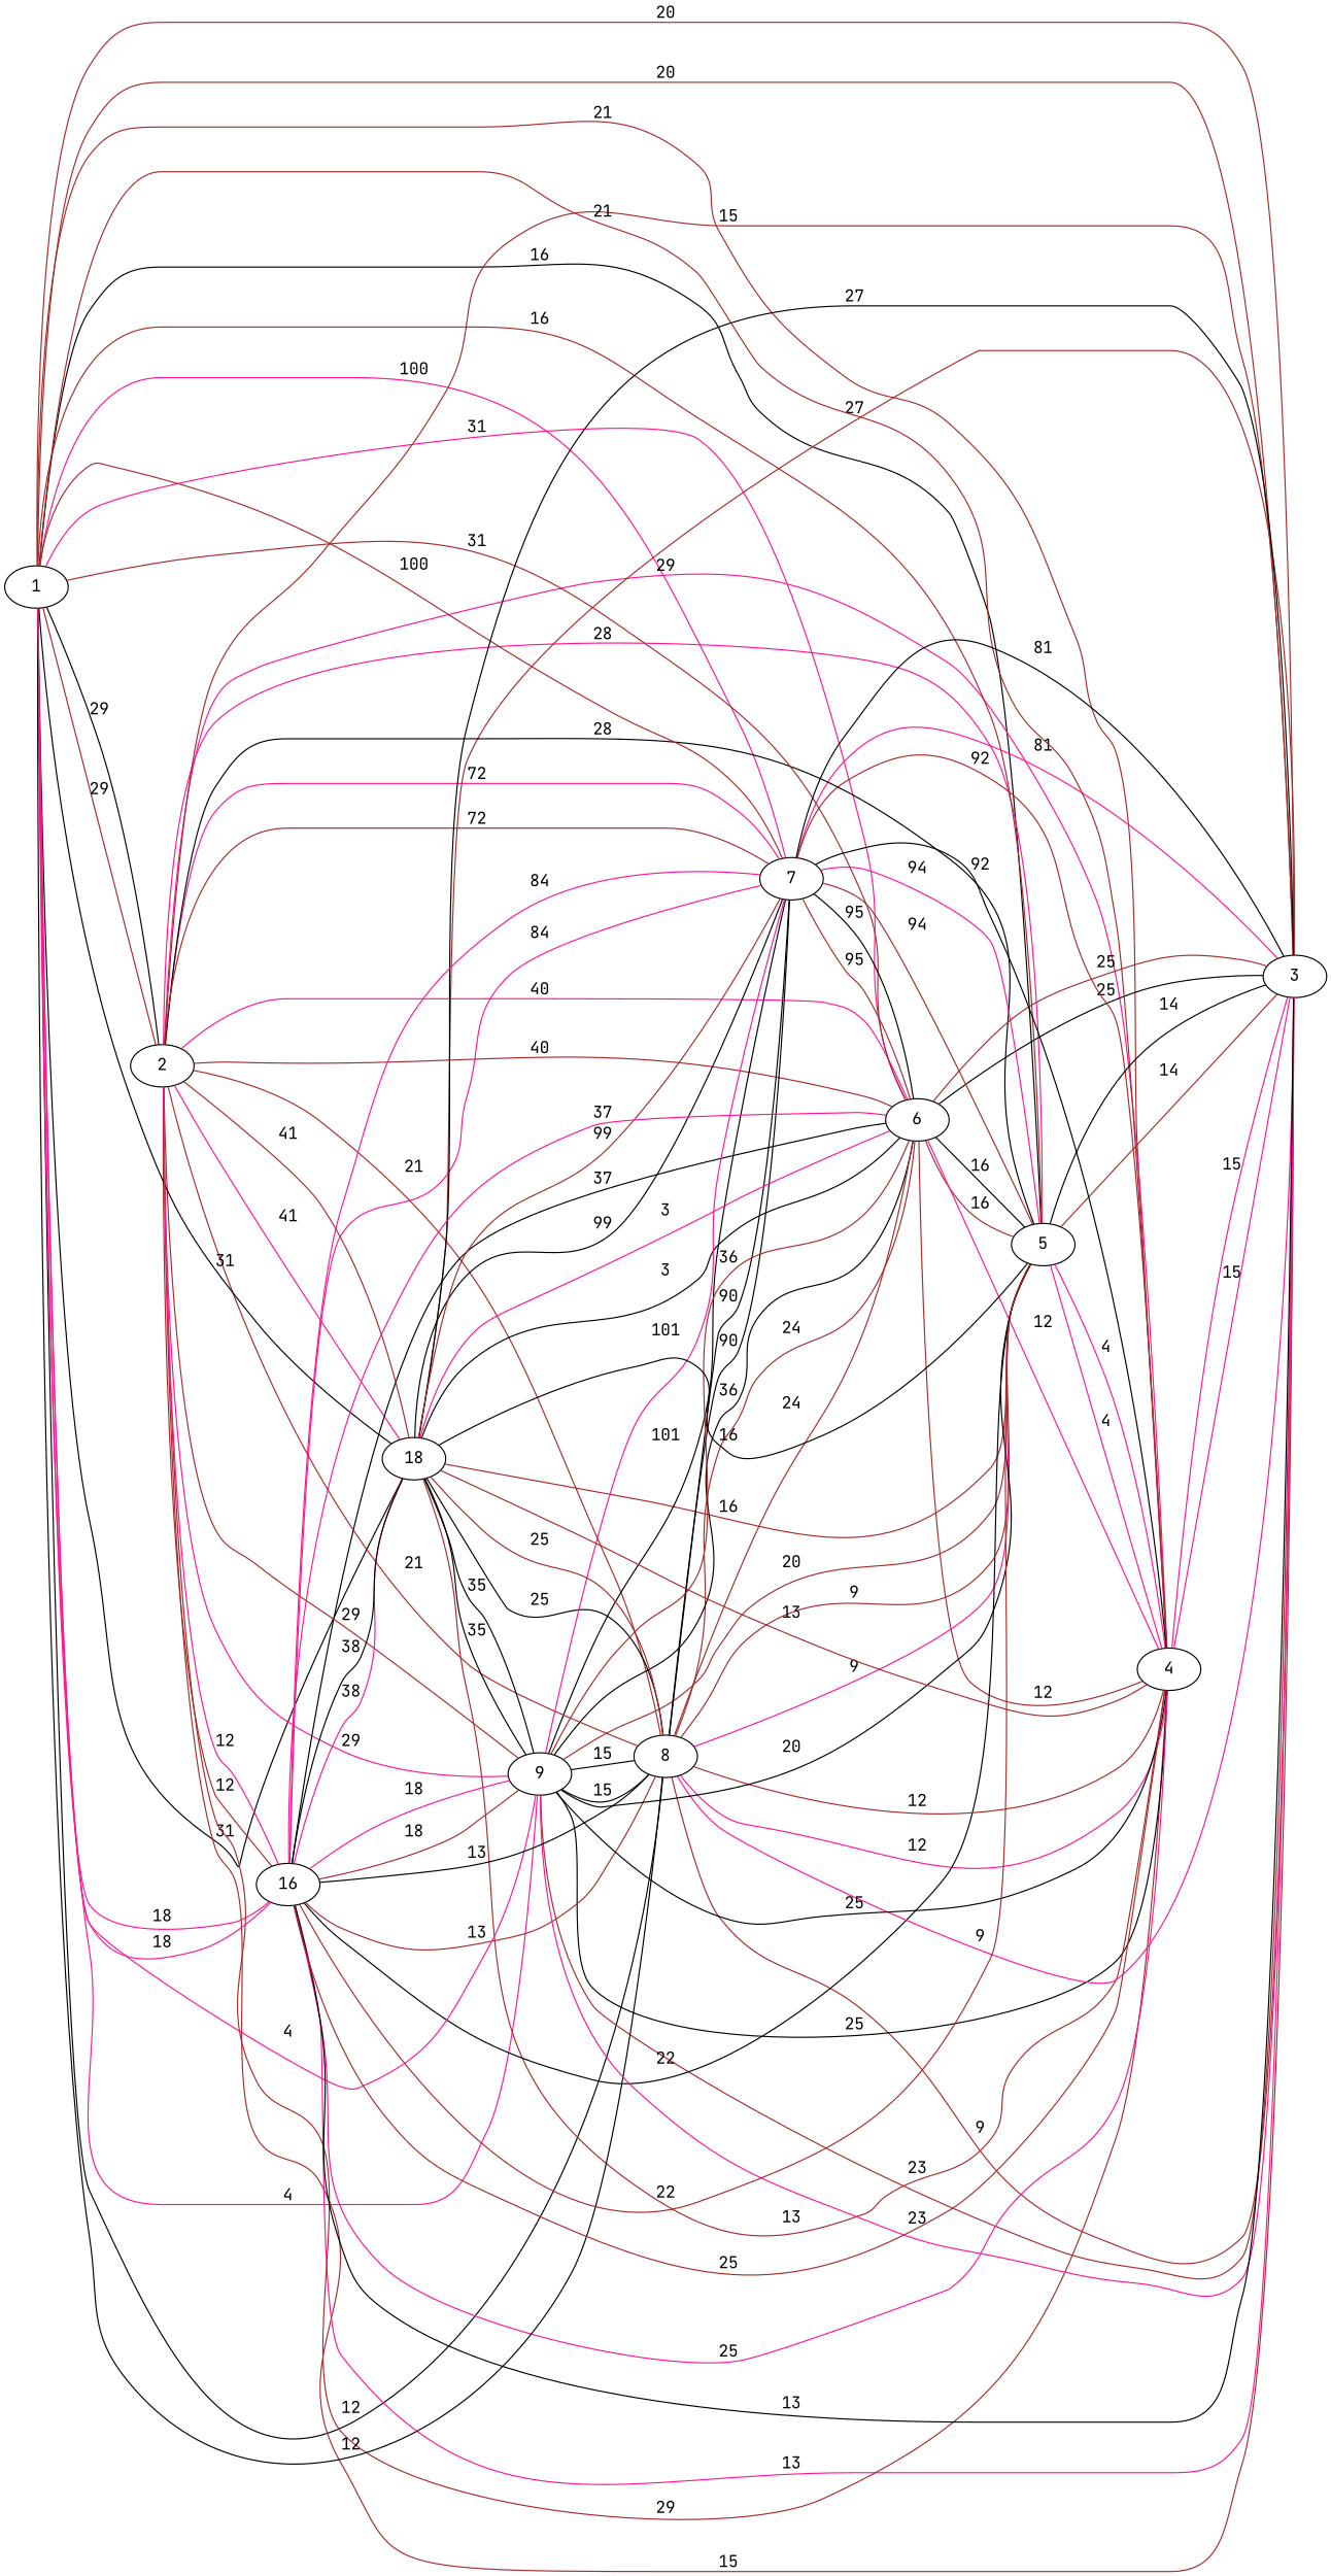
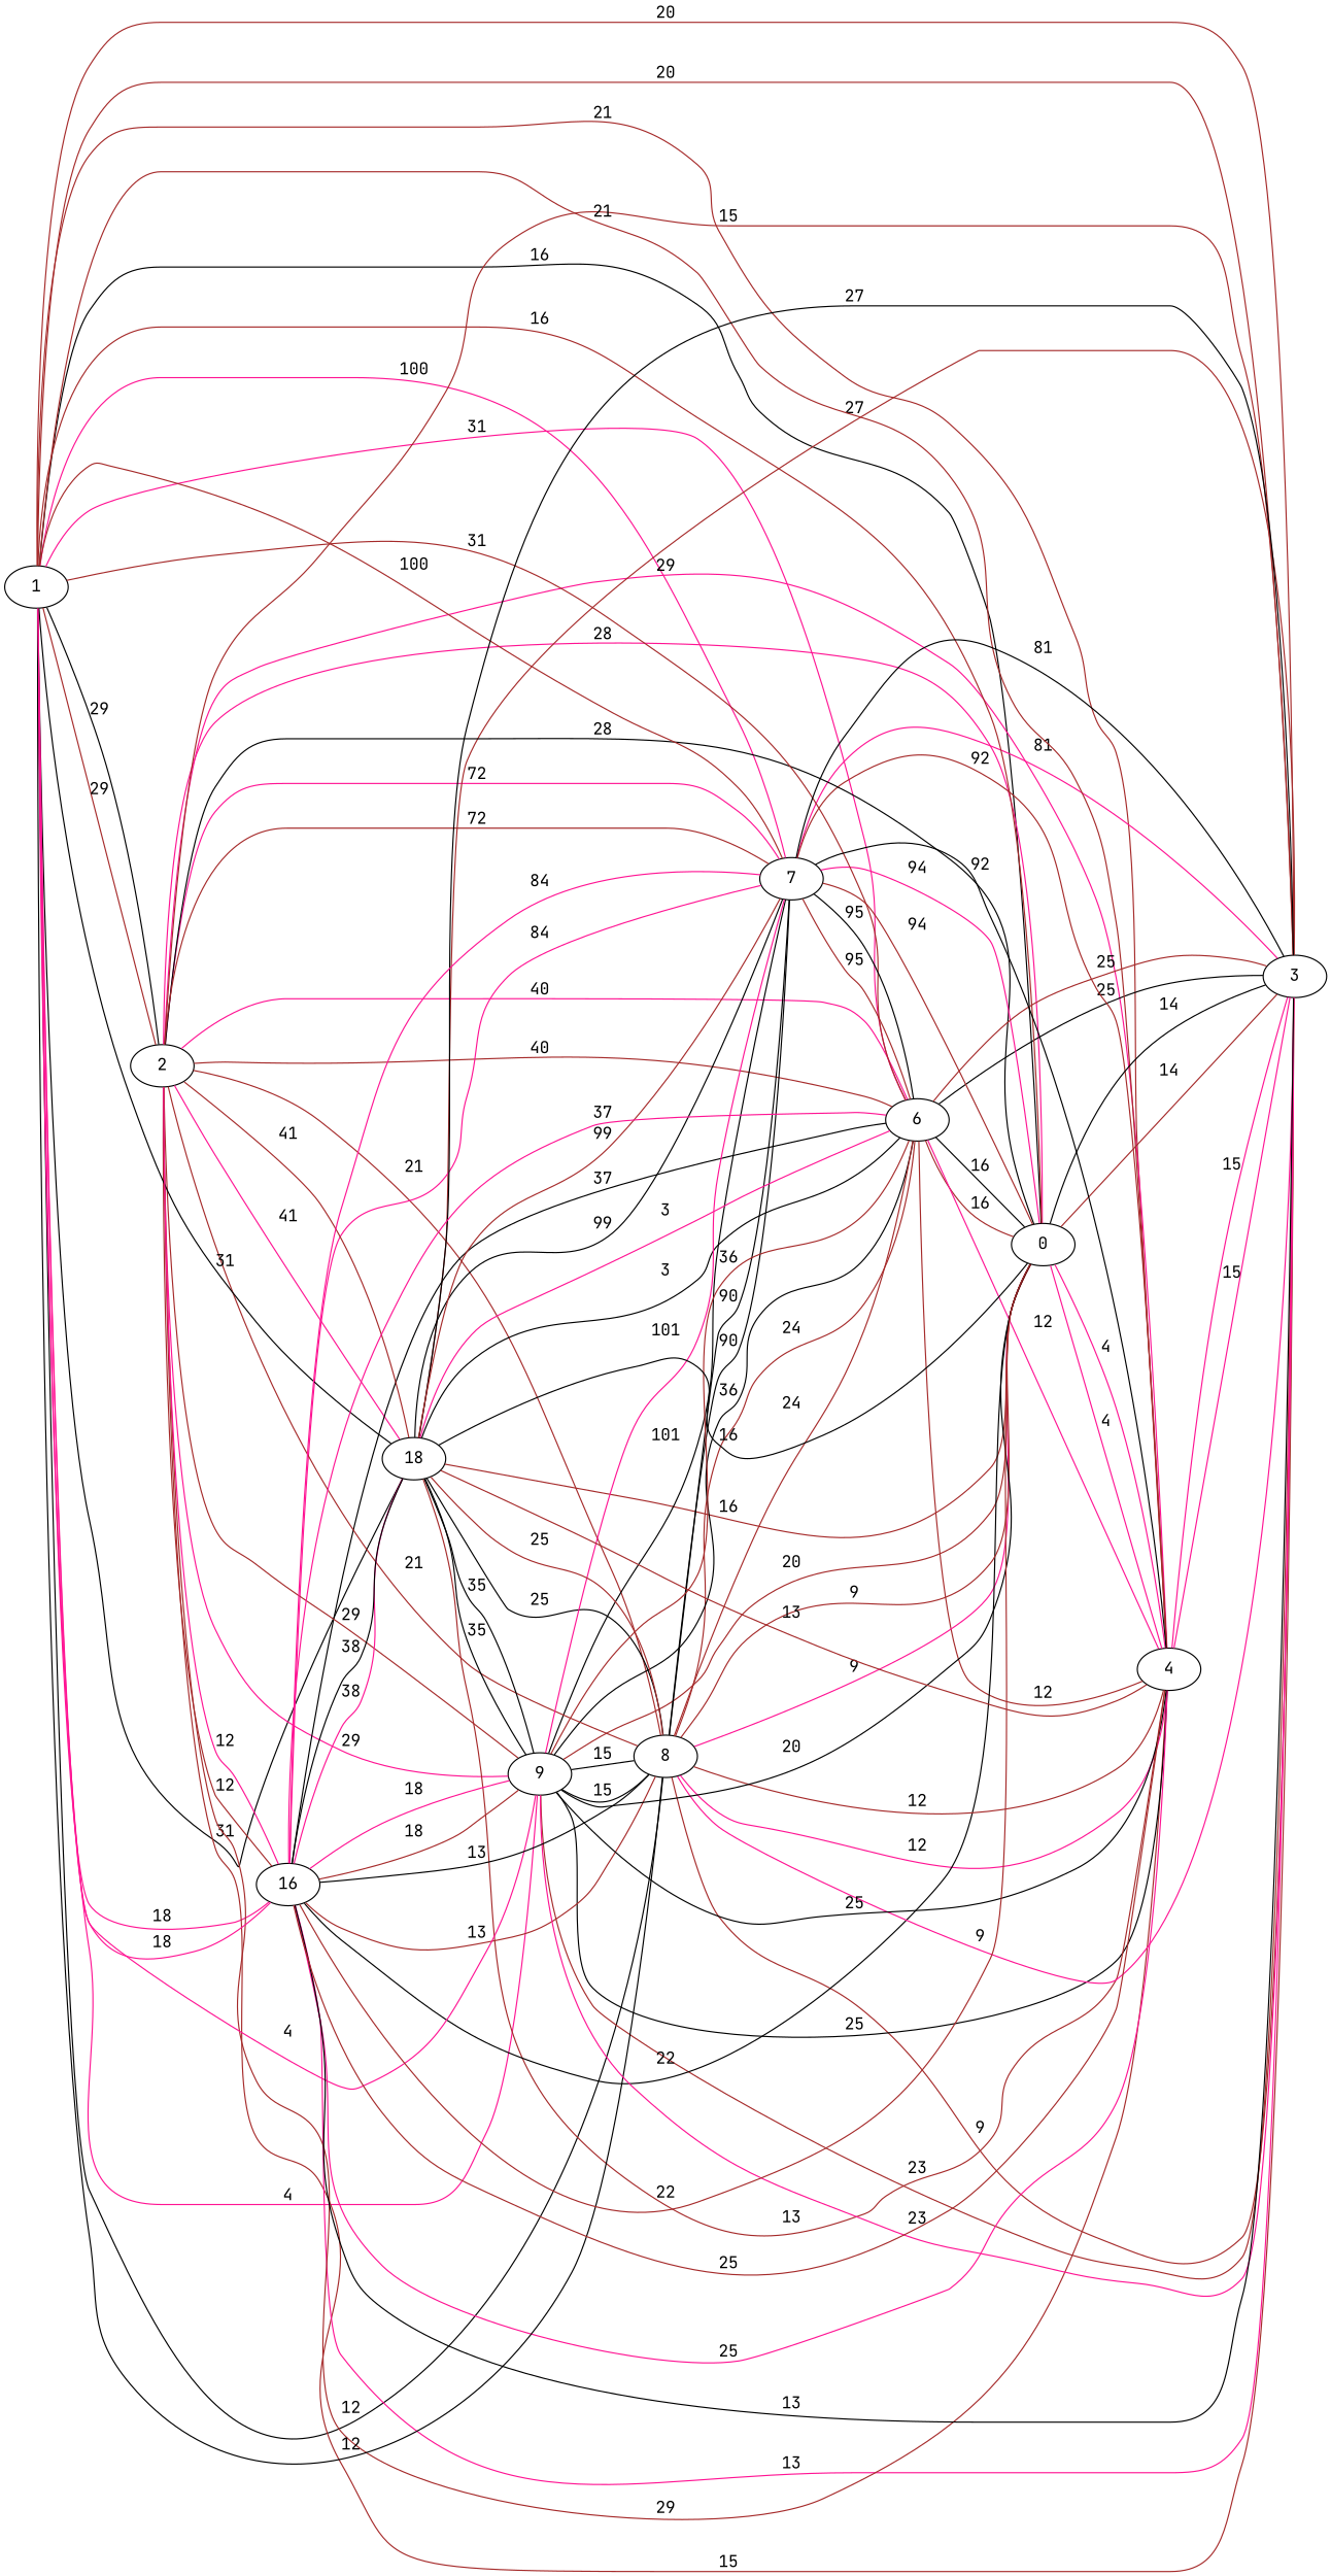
  graph {
    fontname="JetBrains Mono"
    rankdir=LR
    node [fontname="JetBrains Mono"]
    edge [color=brown fontname="JetBrains Mono"]
    1
    2
    3
    4
-   5
+   5 [label=0]
    6
    7
    8
    9
    n10 [label=18]
    n11 [label=16]
    1 -- 2 [label=29]
    1 -- 3 [label=20]
    1 -- 4 [label=21]
    1 -- 5 [color=black label=16]
    1 -- 6 [color=deeppink label=31]
    1 -- 7 [color=deeppink label=100]
    1 -- 8 [color=black label=12]
    1 -- 9 [color=deeppink label=4]
    1 -- n10 [color=black label=31]
    1 -- n11 [color=deeppink label=18]
    2 -- 1 [color=black label=29]
    2 -- 3 [label=15]
    2 -- 4 [color=deeppink label=29]
    2 -- 5 [color=deeppink label=28]
    2 -- 6 [color=deeppink label=40]
    2 -- 7 [color=deeppink label=72]
    2 -- 8 [label=21]
    2 -- 9 [color=deeppink label=29]
    2 -- n10 [color=deeppink label=41]
    2 -- n11 [label=12]
    3 -- 1 [label=20]
    3 -- 2 [label=15]
    3 -- 4 [color=deeppink label=15]
    3 -- 5 [label=14]
    3 -- 6 [color=black label=25]
    3 -- 7 [color=deeppink label=81]
    3 -- 8 [label=9]
    3 -- 9 [label=23]
    3 -- n10 [label=27]
    3 -- n11 [color=deeppink label=13]
    4 -- 1 [label=21]
    4 -- 2 [label=29]
    4 -- 3 [color=deeppink label=15]
    4 -- 5 [color=deeppink label=4]
    4 -- 6 [label=12]
    4 -- 7 [label=92]
    4 -- 8 [color=deeppink label=12]
    4 -- 9 [color=black label=25]
    4 -- n10 [label=13]
    4 -- n11 [color=deeppink label=25]
    5 -- 1 [label=16]
    5 -- 2 [color=black label=28]
    5 -- 3 [color=black label=14]
    5 -- 4 [color=deeppink label=4]
    5 -- 6 [label=16]
    5 -- 7 [color=deeppink label=94]
    5 -- 8 [color=deeppink label=9]
    5 -- 9 [label=20]
    5 -- n10 [label=16]
    5 -- n11 [color=black label=22]
    6 -- 1 [label=31]
    6 -- 2 [label=40]
    6 -- 3 [label=25]
    6 -- 4 [color=deeppink label=12]
    6 -- 5 [color=black label=16]
    6 -- 7 [color=black label=95]
    6 -- 8 [label=24]
    6 -- 9 [color=black label=36]
    6 -- n10 [color=black label=3]
    6 -- n11 [color=black label=37]
    7 -- 1 [label=100]
    7 -- 2 [label=72]
    7 -- 3 [color=black label=81]
    7 -- 4 [color=black label=92]
    7 -- 5 [label=94]
    7 -- 6 [label=95]
    7 -- 8 [color=black label=90]
    7 -- 9 [color=black label=101]
    7 -- n10 [color=black label=99]
    7 -- n11 [color=deeppink label=84]
    8 -- 1 [color=black label=12]
    8 -- 2 [label=21]
    8 -- 3 [color=deeppink label=9]
    8 -- 4 [label=12]
    8 -- 5 [label=9]
    8 -- 6 [label=24]
    8 -- 7 [color=black label=90]
    8 -- 9 [color=black label=15]
    8 -- n10 [color=black label=25]
    8 -- n11 [label=13]
    9 -- 1 [color=deeppink label=4]
    9 -- 2 [label=29]
    9 -- 3 [color=deeppink label=23]
    9 -- 4 [color=black label=25]
    9 -- 5 [color=black label=20]
    9 -- 6 [label=36]
    9 -- 7 [color=deeppink label=101]
    9 -- 8 [color=black label=15]
    9 -- n10 [color=black label=35]
    9 -- n11 [label=18]
    n10 -- 1 [color=black label=31]
    n10 -- 2 [label=41]
    n10 -- 3 [color=black label=27]
    n10 -- 4 [label=13]
    n10 -- 5 [color=black label=16]
    n10 -- 6 [color=deeppink label=3]
    n10 -- 7 [label=99]
    n10 -- 8 [label=25]
    n10 -- 9 [color=black label=35]
    n10 -- n11 [color=deeppink label=38]
    n11 -- 1 [color=deeppink label=18]
    n11 -- 2 [color=deeppink label=12]
    n11 -- 3 [color=black label=13]
    n11 -- 4 [label=25]
    n11 -- 5 [label=22]
    n11 -- 6 [color=deeppink label=37]
    n11 -- 7 [color=deeppink label=84]
    n11 -- 8 [color=black label=13]
    n11 -- 9 [color=deeppink label=18]
    n11 -- n10 [color=black label=38]
  }
